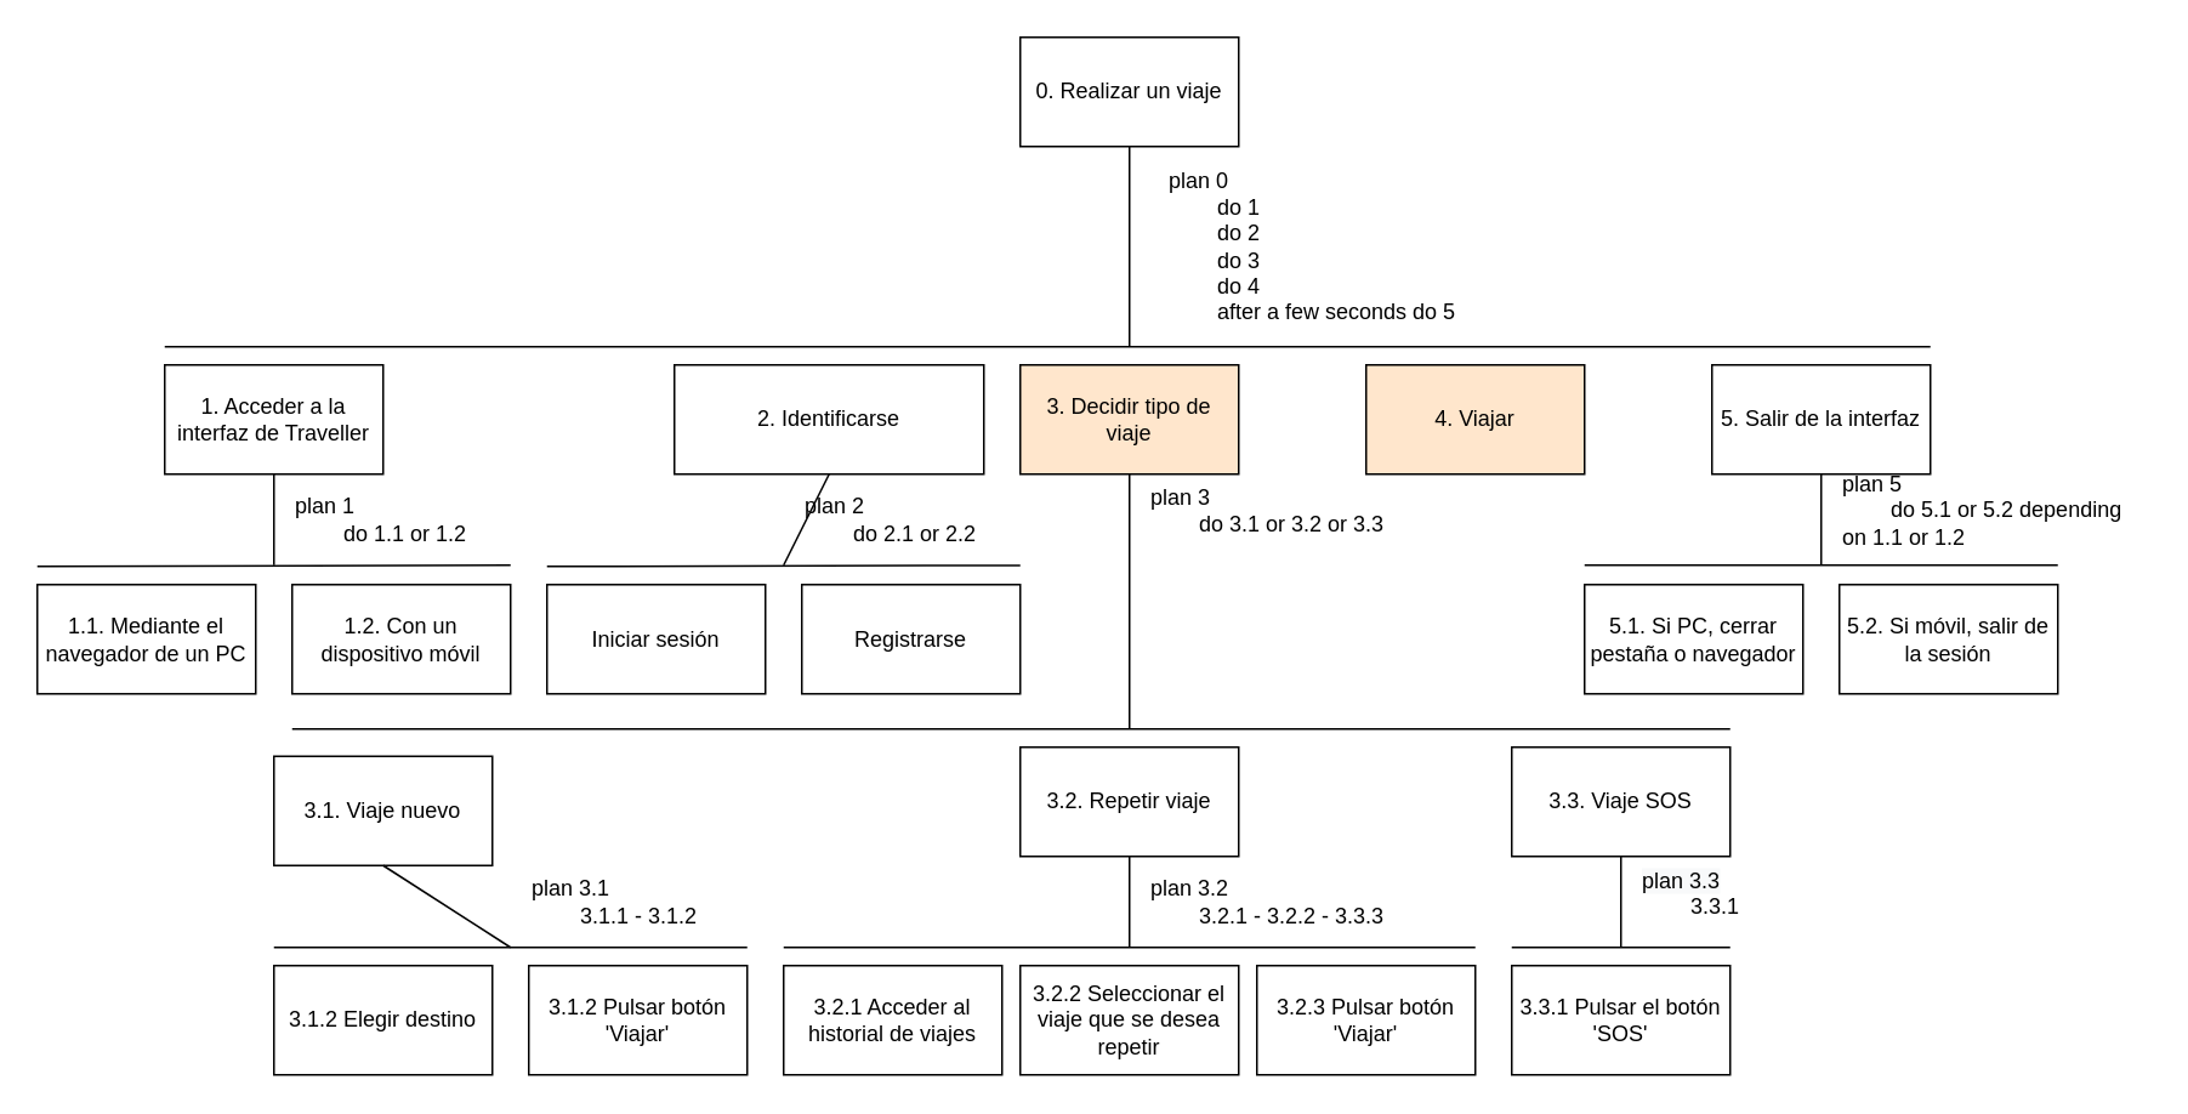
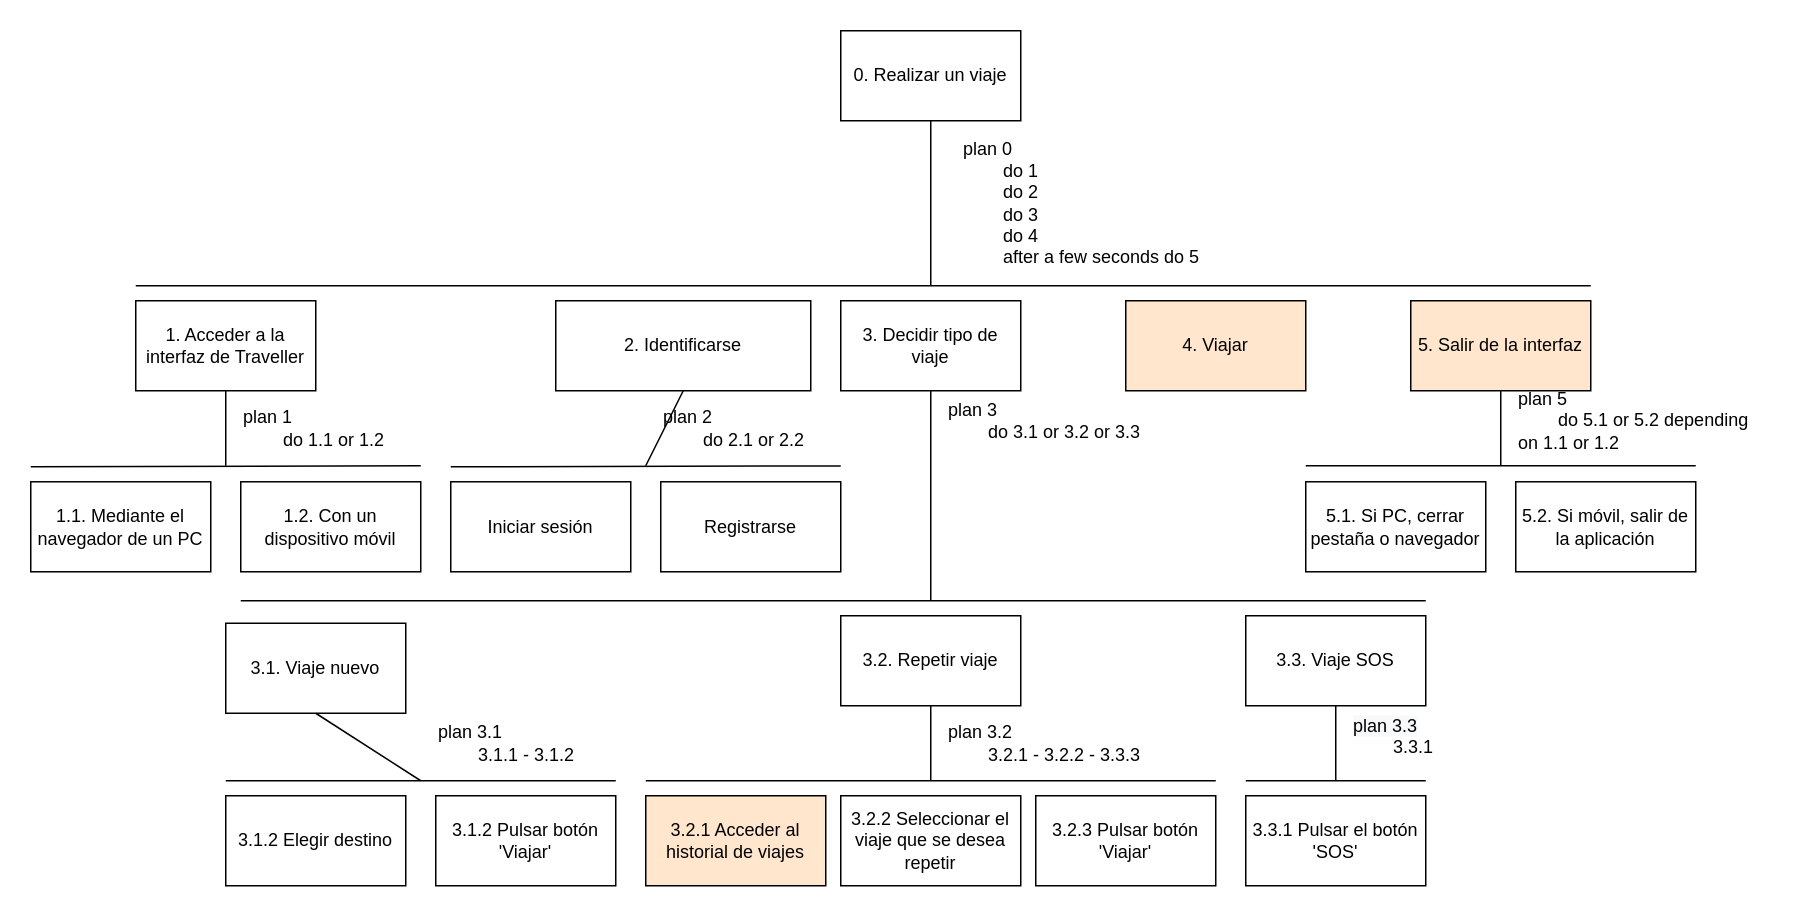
  <mxCell id="0" />
  <mxCell id="1" parent="0" />
  <mxCell id="2" value="0. Realizar un viaje" style="rounded=0;whiteSpace=wrap;html=1;" vertex="1" parent="1"><mxGeometry x="560" y="20" width="120" height="60" as="geometry" /></mxCell>
  <mxCell id="3" value="1. Acceder a la interfaz de Traveller" style="rounded=0;whiteSpace=wrap;html=1;" vertex="1" parent="1"><mxGeometry x="90" y="200" width="120" height="60" as="geometry" /></mxCell>
  <mxCell id="4" value="1.2. Con un dispositivo móvil" style="rounded=0;whiteSpace=wrap;html=1;" vertex="1" parent="1"><mxGeometry x="160" y="320.69" width="120" height="60" as="geometry" /></mxCell>
  <mxCell id="5" value="1.1. Mediante el navegador de un PC" style="rounded=0;whiteSpace=wrap;html=1;" vertex="1" parent="1"><mxGeometry x="20" y="320.69" width="120" height="60" as="geometry" /></mxCell>
  <mxCell id="6" value="Iniciar sesión" style="rounded=0;whiteSpace=wrap;html=1;" vertex="1" parent="1"><mxGeometry x="300" y="320.69" width="120" height="60" as="geometry" /></mxCell>
  <mxCell id="7" value="Registrarse" style="rounded=0;whiteSpace=wrap;html=1;" vertex="1" parent="1"><mxGeometry x="440" y="320.69" width="120" height="60" as="geometry" /></mxCell>
  <mxCell id="8" value="" style="endArrow=none;html=1;rounded=0;" edge="1" parent="1"><mxGeometry width="50" height="50" relative="1" as="geometry"><mxPoint x="20" y="310.69" as="sourcePoint" /><mxPoint x="280" y="310" as="targetPoint" /></mxGeometry></mxCell>
  <mxCell id="9" value="" style="endArrow=none;html=1;rounded=0;" edge="1" parent="1"><mxGeometry width="50" height="50" relative="1" as="geometry"><mxPoint x="300" y="310.69" as="sourcePoint" /><mxPoint x="560" y="310.12" as="targetPoint" /></mxGeometry></mxCell>
  <mxCell id="10" value="2. Identificarse" style="rounded=0;whiteSpace=wrap;html=1;" vertex="1" parent="1"><mxGeometry x="370" y="200" width="170" height="60" as="geometry" /></mxCell>
- <mxCell id="11" value="3. Decidir tipo de viaje" style="rounded=0;whiteSpace=wrap;html=1;fillColor=#ffe6cc;" vertex="1" parent="1"><mxGeometry x="560" y="200" width="120" height="60" as="geometry" /></mxCell>
+ <mxCell id="11" value="3. Decidir tipo de viaje" style="rounded=0;whiteSpace=wrap;html=1;" vertex="1" parent="1"><mxGeometry x="560" y="200" width="120" height="60" as="geometry" /></mxCell>
  <mxCell id="12" value="3.1. Viaje nuevo" style="rounded=0;whiteSpace=wrap;html=1;" vertex="1" parent="1"><mxGeometry x="150" y="415" width="120" height="60" as="geometry" /></mxCell>
  <mxCell id="13" value="3.2. Repetir viaje" style="rounded=0;whiteSpace=wrap;html=1;" vertex="1" parent="1"><mxGeometry x="560" y="410" width="120" height="60" as="geometry" /></mxCell>
  <mxCell id="14" value="3.3. Viaje SOS" style="rounded=0;whiteSpace=wrap;html=1;" vertex="1" parent="1"><mxGeometry x="830" y="410" width="120" height="60" as="geometry" /></mxCell>
  <mxCell id="15" value="4. Viajar" style="rounded=0;whiteSpace=wrap;html=1;fillColor=#ffe6cc;" vertex="1" parent="1"><mxGeometry x="750" y="200" width="120" height="60" as="geometry" /></mxCell>
- <mxCell id="16" value="5. Salir de la interfaz" style="rounded=0;whiteSpace=wrap;html=1;" vertex="1" parent="1"><mxGeometry x="940" y="200" width="120" height="60" as="geometry" /></mxCell>
+ <mxCell id="16" value="5. Salir de la interfaz" style="rounded=0;whiteSpace=wrap;html=1;fillColor=#ffe6cc;" vertex="1" parent="1"><mxGeometry x="940" y="200" width="120" height="60" as="geometry" /></mxCell>
  <mxCell id="17" value="3.1.2 Elegir destino" style="rounded=0;whiteSpace=wrap;html=1;" vertex="1" parent="1"><mxGeometry x="150" y="530" width="120" height="60" as="geometry" /></mxCell>
  <mxCell id="18" value="3.1.2 Pulsar botón 'Viajar'" style="rounded=0;whiteSpace=wrap;html=1;" vertex="1" parent="1"><mxGeometry x="290" y="530" width="120" height="60" as="geometry" /></mxCell>
- <mxCell id="19" value="3.2.1 Acceder al historial de viajes" style="rounded=0;whiteSpace=wrap;html=1;" vertex="1" parent="1"><mxGeometry x="430" y="530" width="120" height="60" as="geometry" /></mxCell>
+ <mxCell id="19" value="3.2.1 Acceder al historial de viajes" style="rounded=0;whiteSpace=wrap;html=1;fillColor=#ffe6cc;" vertex="1" parent="1"><mxGeometry x="430" y="530" width="120" height="60" as="geometry" /></mxCell>
  <mxCell id="20" value="3.2.2 Seleccionar el viaje que se desea repetir" style="rounded=0;whiteSpace=wrap;html=1;" vertex="1" parent="1"><mxGeometry x="560" y="530" width="120" height="60" as="geometry" /></mxCell>
  <mxCell id="21" value="3.2.3 Pulsar botón 'Viajar'" style="rounded=0;whiteSpace=wrap;html=1;" vertex="1" parent="1"><mxGeometry x="690" y="530" width="120" height="60" as="geometry" /></mxCell>
  <mxCell id="22" value="3.3.1 Pulsar el botón 'SOS'" style="rounded=0;whiteSpace=wrap;html=1;" vertex="1" parent="1"><mxGeometry x="830" y="530" width="120" height="60" as="geometry" /></mxCell>
  <mxCell id="23" value="5.1. Si PC, cerrar pestaña o navegador" style="rounded=0;whiteSpace=wrap;html=1;" vertex="1" parent="1"><mxGeometry x="870" y="320.69" width="120" height="60" as="geometry" /></mxCell>
- <mxCell id="24" value="5.2. Si móvil, salir de la sesión" style="rounded=0;whiteSpace=wrap;html=1;" vertex="1" parent="1"><mxGeometry x="1010" y="320.69" width="120" height="60" as="geometry" /></mxCell>
+ <mxCell id="24" value="5.2. Si móvil, salir de la aplicación" style="rounded=0;whiteSpace=wrap;html=1;" vertex="1" parent="1"><mxGeometry x="1010" y="320.69" width="120" height="60" as="geometry" /></mxCell>
  <mxCell id="25" value="" style="endArrow=none;html=1;rounded=0;" edge="1" parent="1"><mxGeometry width="50" height="50" relative="1" as="geometry"><mxPoint x="160" y="400" as="sourcePoint" /><mxPoint x="950" y="400" as="targetPoint" /></mxGeometry></mxCell>
  <mxCell id="26" value="" style="endArrow=none;html=1;rounded=0;" edge="1" parent="1"><mxGeometry width="50" height="50" relative="1" as="geometry"><mxPoint x="410" y="520" as="sourcePoint" /><mxPoint x="150" y="520" as="targetPoint" /></mxGeometry></mxCell>
  <mxCell id="27" value="" style="endArrow=none;html=1;rounded=0;" edge="1" parent="1"><mxGeometry width="50" height="50" relative="1" as="geometry"><mxPoint x="430" y="520" as="sourcePoint" /><mxPoint x="810" y="520" as="targetPoint" /></mxGeometry></mxCell>
  <mxCell id="28" value="" style="endArrow=none;html=1;rounded=0;" edge="1" parent="1"><mxGeometry width="50" height="50" relative="1" as="geometry"><mxPoint x="830" y="520" as="sourcePoint" /><mxPoint x="950" y="520" as="targetPoint" /></mxGeometry></mxCell>
  <mxCell id="29" value="" style="endArrow=none;html=1;rounded=0;" edge="1" parent="1"><mxGeometry width="50" height="50" relative="1" as="geometry"><mxPoint x="1130" y="310" as="sourcePoint" /><mxPoint x="870" y="310" as="targetPoint" /></mxGeometry></mxCell>
  <mxCell id="30" value="" style="endArrow=none;html=1;rounded=0;entryX=0.5;entryY=1;entryDx=0;entryDy=0;" edge="1" parent="1" target="16"><mxGeometry width="50" height="50" relative="1" as="geometry"><mxPoint x="1000" y="310" as="sourcePoint" /><mxPoint x="870" y="380" as="targetPoint" /><Array as="points"><mxPoint x="1000" y="310" /></Array></mxGeometry></mxCell>
  <mxCell id="31" value="" style="endArrow=none;html=1;rounded=0;" edge="1" parent="1"><mxGeometry width="50" height="50" relative="1" as="geometry"><mxPoint x="90" y="190" as="sourcePoint" /><mxPoint x="1060" y="190" as="targetPoint" /></mxGeometry></mxCell>
  <mxCell id="32" value="" style="endArrow=none;html=1;rounded=0;entryX=0.5;entryY=1;entryDx=0;entryDy=0;" edge="1" parent="1" target="2"><mxGeometry width="50" height="50" relative="1" as="geometry"><mxPoint x="620" y="190" as="sourcePoint" /><mxPoint x="620" y="180" as="targetPoint" /></mxGeometry></mxCell>
  <mxCell id="33" value="" style="endArrow=none;html=1;rounded=0;exitX=0.5;exitY=1;exitDx=0;exitDy=0;" edge="1" parent="1" source="3"><mxGeometry width="50" height="50" relative="1" as="geometry"><mxPoint x="400" y="430" as="sourcePoint" /><mxPoint x="150" y="310" as="targetPoint" /></mxGeometry></mxCell>
  <mxCell id="34" value="" style="endArrow=none;html=1;rounded=0;entryX=0.5;entryY=1;entryDx=0;entryDy=0;" edge="1" parent="1" target="10"><mxGeometry width="50" height="50" relative="1" as="geometry"><mxPoint x="430" y="310" as="sourcePoint" /><mxPoint x="450" y="380" as="targetPoint" /></mxGeometry></mxCell>
  <mxCell id="35" value="" style="endArrow=none;html=1;rounded=0;entryX=0.5;entryY=1;entryDx=0;entryDy=0;" edge="1" parent="1" target="11"><mxGeometry width="50" height="50" relative="1" as="geometry"><mxPoint x="620" y="400" as="sourcePoint" /><mxPoint x="600" y="380" as="targetPoint" /></mxGeometry></mxCell>
  <mxCell id="36" value="" style="endArrow=none;html=1;rounded=0;entryX=0.5;entryY=1;entryDx=0;entryDy=0;" edge="1" parent="1" target="14"><mxGeometry width="50" height="50" relative="1" as="geometry"><mxPoint x="890" y="520" as="sourcePoint" /><mxPoint x="600" y="380" as="targetPoint" /></mxGeometry></mxCell>
  <mxCell id="37" value="" style="endArrow=none;html=1;rounded=0;exitX=0.5;exitY=1;exitDx=0;exitDy=0;" edge="1" parent="1" source="13"><mxGeometry width="50" height="50" relative="1" as="geometry"><mxPoint x="550" y="430" as="sourcePoint" /><mxPoint x="620" y="520" as="targetPoint" /></mxGeometry></mxCell>
  <mxCell id="38" value="" style="endArrow=none;html=1;rounded=0;exitX=0.5;exitY=1;exitDx=0;exitDy=0;" edge="1" parent="1" source="12"><mxGeometry width="50" height="50" relative="1" as="geometry"><mxPoint x="470" y="430" as="sourcePoint" /><mxPoint x="280" y="520" as="targetPoint" /></mxGeometry></mxCell>
  <mxCell id="39" value="plan 0&lt;br&gt;&lt;span style=&quot;white-space: pre;&quot;&gt;&#09;&lt;/span&gt;do 1&lt;br&gt;&lt;div style=&quot;&quot;&gt;&lt;span style=&quot;background-color: initial;&quot;&gt;&lt;span style=&quot;white-space: pre;&quot;&gt;&#09;&lt;/span&gt;do 2&lt;/span&gt;&lt;/div&gt;&lt;div style=&quot;&quot;&gt;&lt;span style=&quot;background-color: initial; white-space: pre;&quot;&gt;&#09;&lt;/span&gt;&lt;span style=&quot;background-color: initial;&quot;&gt;do 3&lt;/span&gt;&lt;/div&gt;&lt;div style=&quot;&quot;&gt;&lt;span style=&quot;white-space: pre;&quot;&gt;&#09;&lt;/span&gt;do 4&lt;br&gt;&lt;/div&gt;&lt;div style=&quot;&quot;&gt;&lt;span style=&quot;background-color: initial;&quot;&gt;&lt;span style=&quot;white-space: pre;&quot;&gt;&#09;&lt;/span&gt;after a few seconds do 5&lt;br&gt;&lt;/span&gt;&lt;/div&gt;" style="text;html=1;strokeColor=none;fillColor=none;align=left;verticalAlign=middle;whiteSpace=wrap;rounded=0;" vertex="1" parent="1"><mxGeometry x="640" y="70" width="170" height="130" as="geometry" /></mxCell>
  <mxCell id="40" value="plan 1&lt;br&gt;&lt;span style=&quot;white-space: pre;&quot;&gt;&#09;&lt;/span&gt;do 1.1 or 1.2" style="text;html=1;strokeColor=none;fillColor=none;align=left;verticalAlign=middle;whiteSpace=wrap;rounded=0;" vertex="1" parent="1"><mxGeometry x="160" y="270" width="140" height="30" as="geometry" /></mxCell>
  <mxCell id="41" value="plan 2&lt;br&gt;&lt;span style=&quot;white-space: pre;&quot;&gt;&#09;&lt;/span&gt;do 2.1 or 2.2" style="text;html=1;strokeColor=none;fillColor=none;align=left;verticalAlign=middle;whiteSpace=wrap;rounded=0;" vertex="1" parent="1"><mxGeometry x="440" y="270" width="140" height="30" as="geometry" /></mxCell>
  <mxCell id="42" value="plan 3&lt;br&gt;&lt;span style=&quot;white-space: pre;&quot;&gt;&#09;&lt;/span&gt;do 3.1 or 3.2 or 3.3" style="text;html=1;strokeColor=none;fillColor=none;align=left;verticalAlign=middle;whiteSpace=wrap;rounded=0;" vertex="1" parent="1"><mxGeometry x="630" y="240" width="170" height="80.69" as="geometry" /></mxCell>
  <mxCell id="43" value="plan 3.1&lt;br&gt;&lt;span style=&quot;white-space: pre;&quot;&gt;&#09;&lt;/span&gt;3.1.1 - 3.1.2" style="text;html=1;strokeColor=none;fillColor=none;align=left;verticalAlign=middle;whiteSpace=wrap;rounded=0;" vertex="1" parent="1"><mxGeometry x="290" y="480" width="140" height="30" as="geometry" /></mxCell>
  <mxCell id="44" value="plan 3.2&lt;br&gt;&lt;span style=&quot;white-space: pre;&quot;&gt;&#09;&lt;/span&gt;3.2.1 - 3.2.2 - 3.3.3" style="text;html=1;strokeColor=none;fillColor=none;align=left;verticalAlign=middle;whiteSpace=wrap;rounded=0;" vertex="1" parent="1"><mxGeometry x="630" y="480" width="140" height="30" as="geometry" /></mxCell>
  <mxCell id="45" value="&lt;span style=&quot;color: rgb(0, 0, 0); font-family: Helvetica; font-size: 12px; font-style: normal; font-variant-ligatures: normal; font-variant-caps: normal; font-weight: 400; letter-spacing: normal; orphans: 2; text-align: left; text-indent: 0px; text-transform: none; widows: 2; word-spacing: 0px; -webkit-text-stroke-width: 0px; background-color: rgb(248, 249, 250); text-decoration-thickness: initial; text-decoration-style: initial; text-decoration-color: initial; float: none; display: inline !important;&quot;&gt;plan 3.3&lt;/span&gt;&lt;br style=&quot;color: rgb(0, 0, 0); font-family: Helvetica; font-size: 12px; font-style: normal; font-variant-ligatures: normal; font-variant-caps: normal; font-weight: 400; letter-spacing: normal; orphans: 2; text-align: left; text-indent: 0px; text-transform: none; widows: 2; word-spacing: 0px; -webkit-text-stroke-width: 0px; background-color: rgb(248, 249, 250); text-decoration-thickness: initial; text-decoration-style: initial; text-decoration-color: initial;&quot;&gt;&lt;span style=&quot;white-space: pre;&quot;&gt;&#09;&lt;/span&gt;3.3.1" style="text;whiteSpace=wrap;html=1;" vertex="1" parent="1"><mxGeometry x="900" y="470" width="130" height="40" as="geometry" /></mxCell>
  <mxCell id="46" value="plan 5&lt;br&gt;&lt;span style=&quot;white-space: pre;&quot;&gt;&#09;&lt;/span&gt;do 5.1 or 5.2 depending on 1.1 or 1.2" style="text;html=1;strokeColor=none;fillColor=none;align=left;verticalAlign=middle;whiteSpace=wrap;rounded=0;" vertex="1" parent="1"><mxGeometry x="1010" y="240" width="170" height="80.69" as="geometry" /></mxCell>
